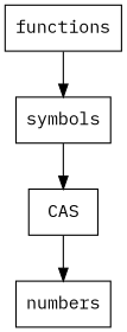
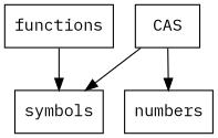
  digraph {
    fontname="IBM Plex Mono"
    rankdir=UD
    node [fontname="IBM Plex Mono" shape=box]
    edge [fontname="IBM Plex Mono"]
    CAS
    symbols
    numbers
    functions
-   symbols -> CAS
+   CAS -> symbols
    CAS -> numbers
    functions -> symbols
  }
